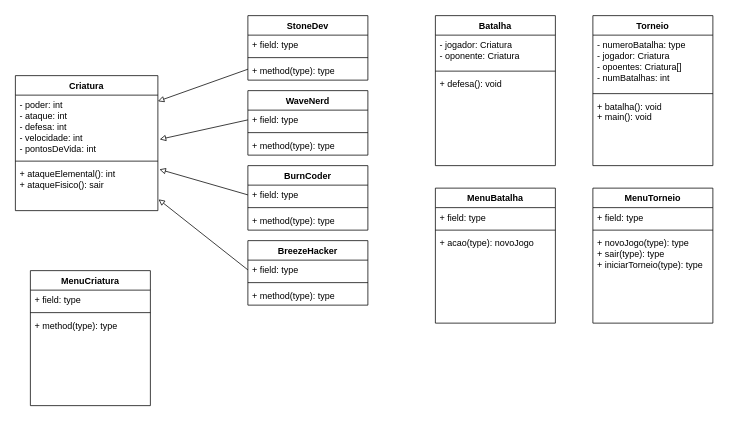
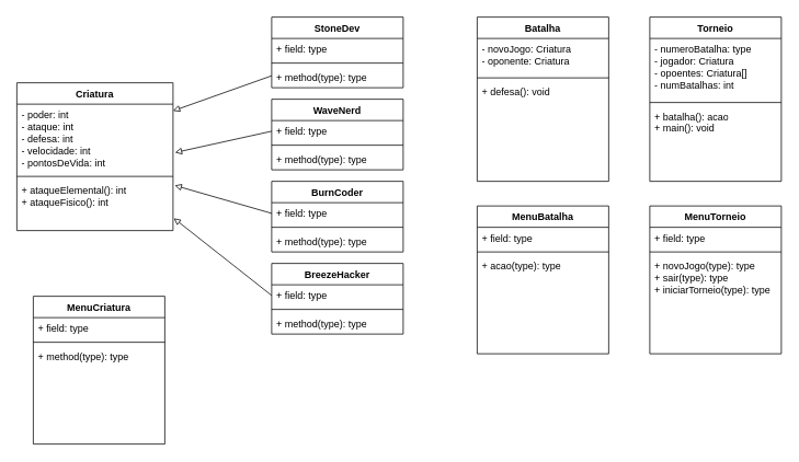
  <mxCell id="0" />
  <mxCell id="1" parent="0" />
  <mxCell id="2" value="Criatura" style="swimlane;fontStyle=1;align=center;verticalAlign=top;childLayout=stackLayout;horizontal=1;startSize=26;horizontalStack=0;resizeParent=1;resizeParentMax=0;resizeLast=0;collapsible=1;marginBottom=0;whiteSpace=wrap;html=1;" parent="1" vertex="1"><mxGeometry x="20" y="100" width="190" height="180" as="geometry" /></mxCell>
  <mxCell id="3" value="- poder: int&lt;br&gt;- ataque: int&lt;br&gt;- defesa: int&lt;br&gt;- velocidade: int&lt;br&gt;- pontosDeVida: int" style="text;strokeColor=none;fillColor=none;align=left;verticalAlign=top;spacingLeft=4;spacingRight=4;overflow=hidden;rotatable=0;points=[[0,0.5],[1,0.5]];portConstraint=eastwest;whiteSpace=wrap;html=1;" parent="2" vertex="1"><mxGeometry y="26" width="190" height="84" as="geometry" /></mxCell>
  <mxCell id="4" value="" style="line;strokeWidth=1;fillColor=none;align=left;verticalAlign=middle;spacingTop=-1;spacingLeft=3;spacingRight=3;rotatable=0;labelPosition=right;points=[];portConstraint=eastwest;strokeColor=inherit;" parent="2" vertex="1"><mxGeometry y="110" width="190" height="8" as="geometry" /></mxCell>
- <mxCell id="5" value="+&amp;nbsp;ataqueElemental(): int&lt;br&gt;+ ataqueFisico(): sair" style="text;strokeColor=none;fillColor=none;align=left;verticalAlign=top;spacingLeft=4;spacingRight=4;overflow=hidden;rotatable=0;points=[[0,0.5],[1,0.5]];portConstraint=eastwest;whiteSpace=wrap;html=1;" parent="2" vertex="1"><mxGeometry y="118" width="190" height="62" as="geometry" /></mxCell>
+ <mxCell id="5" value="+&amp;nbsp;ataqueElemental(): int&lt;br&gt;+ ataqueFisico(): int" style="text;strokeColor=none;fillColor=none;align=left;verticalAlign=top;spacingLeft=4;spacingRight=4;overflow=hidden;rotatable=0;points=[[0,0.5],[1,0.5]];portConstraint=eastwest;whiteSpace=wrap;html=1;" parent="2" vertex="1"><mxGeometry y="118" width="190" height="62" as="geometry" /></mxCell>
  <mxCell id="6" value="" style="rounded=0;orthogonalLoop=1;jettySize=auto;html=1;endArrow=block;endFill=0;" parent="1" source="7" target="3" edge="1"><mxGeometry relative="1" as="geometry" /></mxCell>
  <mxCell id="7" value="StoneDev" style="swimlane;fontStyle=1;align=center;verticalAlign=top;childLayout=stackLayout;horizontal=1;startSize=26;horizontalStack=0;resizeParent=1;resizeParentMax=0;resizeLast=0;collapsible=1;marginBottom=0;whiteSpace=wrap;html=1;" parent="1" vertex="1"><mxGeometry x="330" y="20" width="160" height="86" as="geometry" /></mxCell>
  <mxCell id="8" value="+ field: type" style="text;strokeColor=none;fillColor=none;align=left;verticalAlign=top;spacingLeft=4;spacingRight=4;overflow=hidden;rotatable=0;points=[[0,0.5],[1,0.5]];portConstraint=eastwest;whiteSpace=wrap;html=1;" parent="7" vertex="1"><mxGeometry y="26" width="160" height="26" as="geometry" /></mxCell>
  <mxCell id="9" value="" style="line;strokeWidth=1;fillColor=none;align=left;verticalAlign=middle;spacingTop=-1;spacingLeft=3;spacingRight=3;rotatable=0;labelPosition=right;points=[];portConstraint=eastwest;strokeColor=inherit;" parent="7" vertex="1"><mxGeometry y="52" width="160" height="8" as="geometry" /></mxCell>
  <mxCell id="10" value="+ method(type): type" style="text;strokeColor=none;fillColor=none;align=left;verticalAlign=top;spacingLeft=4;spacingRight=4;overflow=hidden;rotatable=0;points=[[0,0.5],[1,0.5]];portConstraint=eastwest;whiteSpace=wrap;html=1;" parent="7" vertex="1"><mxGeometry y="60" width="160" height="26" as="geometry" /></mxCell>
  <mxCell id="11" value="WaveNerd" style="swimlane;fontStyle=1;align=center;verticalAlign=top;childLayout=stackLayout;horizontal=1;startSize=26;horizontalStack=0;resizeParent=1;resizeParentMax=0;resizeLast=0;collapsible=1;marginBottom=0;whiteSpace=wrap;html=1;" parent="1" vertex="1"><mxGeometry x="330" y="120" width="160" height="86" as="geometry" /></mxCell>
  <mxCell id="12" value="+ field: type" style="text;strokeColor=none;fillColor=none;align=left;verticalAlign=top;spacingLeft=4;spacingRight=4;overflow=hidden;rotatable=0;points=[[0,0.5],[1,0.5]];portConstraint=eastwest;whiteSpace=wrap;html=1;" parent="11" vertex="1"><mxGeometry y="26" width="160" height="26" as="geometry" /></mxCell>
  <mxCell id="13" value="" style="line;strokeWidth=1;fillColor=none;align=left;verticalAlign=middle;spacingTop=-1;spacingLeft=3;spacingRight=3;rotatable=0;labelPosition=right;points=[];portConstraint=eastwest;strokeColor=inherit;" parent="11" vertex="1"><mxGeometry y="52" width="160" height="8" as="geometry" /></mxCell>
  <mxCell id="14" value="+ method(type): type" style="text;strokeColor=none;fillColor=none;align=left;verticalAlign=top;spacingLeft=4;spacingRight=4;overflow=hidden;rotatable=0;points=[[0,0.5],[1,0.5]];portConstraint=eastwest;whiteSpace=wrap;html=1;" parent="11" vertex="1"><mxGeometry y="60" width="160" height="26" as="geometry" /></mxCell>
  <mxCell id="15" value="BurnCoder" style="swimlane;fontStyle=1;align=center;verticalAlign=top;childLayout=stackLayout;horizontal=1;startSize=26;horizontalStack=0;resizeParent=1;resizeParentMax=0;resizeLast=0;collapsible=1;marginBottom=0;whiteSpace=wrap;html=1;" parent="1" vertex="1"><mxGeometry x="330" y="220" width="160" height="86" as="geometry" /></mxCell>
  <mxCell id="16" value="+ field: type" style="text;strokeColor=none;fillColor=none;align=left;verticalAlign=top;spacingLeft=4;spacingRight=4;overflow=hidden;rotatable=0;points=[[0,0.5],[1,0.5]];portConstraint=eastwest;whiteSpace=wrap;html=1;" parent="15" vertex="1"><mxGeometry y="26" width="160" height="26" as="geometry" /></mxCell>
  <mxCell id="17" value="" style="line;strokeWidth=1;fillColor=none;align=left;verticalAlign=middle;spacingTop=-1;spacingLeft=3;spacingRight=3;rotatable=0;labelPosition=right;points=[];portConstraint=eastwest;strokeColor=inherit;" parent="15" vertex="1"><mxGeometry y="52" width="160" height="8" as="geometry" /></mxCell>
  <mxCell id="18" value="+ method(type): type" style="text;strokeColor=none;fillColor=none;align=left;verticalAlign=top;spacingLeft=4;spacingRight=4;overflow=hidden;rotatable=0;points=[[0,0.5],[1,0.5]];portConstraint=eastwest;whiteSpace=wrap;html=1;" parent="15" vertex="1"><mxGeometry y="60" width="160" height="26" as="geometry" /></mxCell>
  <mxCell id="19" value="BreezeHacker" style="swimlane;fontStyle=1;align=center;verticalAlign=top;childLayout=stackLayout;horizontal=1;startSize=26;horizontalStack=0;resizeParent=1;resizeParentMax=0;resizeLast=0;collapsible=1;marginBottom=0;whiteSpace=wrap;html=1;" parent="1" vertex="1"><mxGeometry x="330" y="320" width="160" height="86" as="geometry" /></mxCell>
  <mxCell id="20" value="+ field: type" style="text;strokeColor=none;fillColor=none;align=left;verticalAlign=top;spacingLeft=4;spacingRight=4;overflow=hidden;rotatable=0;points=[[0,0.5],[1,0.5]];portConstraint=eastwest;whiteSpace=wrap;html=1;" parent="19" vertex="1"><mxGeometry y="26" width="160" height="26" as="geometry" /></mxCell>
  <mxCell id="21" value="" style="line;strokeWidth=1;fillColor=none;align=left;verticalAlign=middle;spacingTop=-1;spacingLeft=3;spacingRight=3;rotatable=0;labelPosition=right;points=[];portConstraint=eastwest;strokeColor=inherit;" parent="19" vertex="1"><mxGeometry y="52" width="160" height="8" as="geometry" /></mxCell>
  <mxCell id="22" value="+ method(type): type" style="text;strokeColor=none;fillColor=none;align=left;verticalAlign=top;spacingLeft=4;spacingRight=4;overflow=hidden;rotatable=0;points=[[0,0.5],[1,0.5]];portConstraint=eastwest;whiteSpace=wrap;html=1;" parent="19" vertex="1"><mxGeometry y="60" width="160" height="26" as="geometry" /></mxCell>
  <mxCell id="23" value="" style="rounded=0;orthogonalLoop=1;jettySize=auto;html=1;endArrow=block;endFill=0;entryX=1.013;entryY=0.702;entryDx=0;entryDy=0;entryPerimeter=0;exitX=0;exitY=0.5;exitDx=0;exitDy=0;" parent="1" source="12" target="3" edge="1"><mxGeometry relative="1" as="geometry" /></mxCell>
  <mxCell id="24" value="Torneio" style="swimlane;fontStyle=1;align=center;verticalAlign=top;childLayout=stackLayout;horizontal=1;startSize=26;horizontalStack=0;resizeParent=1;resizeParentMax=0;resizeLast=0;collapsible=1;marginBottom=0;whiteSpace=wrap;html=1;" parent="1" vertex="1"><mxGeometry x="790" y="20" width="160" height="200" as="geometry" /></mxCell>
  <mxCell id="25" value="- numeroBatalha: type&lt;br&gt;- jogador: Criatura&lt;br&gt;- opoentes: Criatura[]&lt;br&gt;- numBatalhas: int" style="text;strokeColor=none;fillColor=none;align=left;verticalAlign=top;spacingLeft=4;spacingRight=4;overflow=hidden;rotatable=0;points=[[0,0.5],[1,0.5]];portConstraint=eastwest;whiteSpace=wrap;html=1;" parent="24" vertex="1"><mxGeometry y="26" width="160" height="74" as="geometry" /></mxCell>
  <mxCell id="26" value="" style="line;strokeWidth=1;fillColor=none;align=left;verticalAlign=middle;spacingTop=-1;spacingLeft=3;spacingRight=3;rotatable=0;labelPosition=right;points=[];portConstraint=eastwest;strokeColor=inherit;" parent="24" vertex="1"><mxGeometry y="100" width="160" height="8" as="geometry" /></mxCell>
- <mxCell id="27" value="+ batalha(): void&lt;br&gt;+ main(): void" style="text;strokeColor=none;fillColor=none;align=left;verticalAlign=top;spacingLeft=4;spacingRight=4;overflow=hidden;rotatable=0;points=[[0,0.5],[1,0.5]];portConstraint=eastwest;whiteSpace=wrap;html=1;" parent="24" vertex="1"><mxGeometry y="108" width="160" height="92" as="geometry" /></mxCell>
+ <mxCell id="27" value="+ batalha(): acao&lt;br&gt;+ main(): void" style="text;strokeColor=none;fillColor=none;align=left;verticalAlign=top;spacingLeft=4;spacingRight=4;overflow=hidden;rotatable=0;points=[[0,0.5],[1,0.5]];portConstraint=eastwest;whiteSpace=wrap;html=1;" parent="24" vertex="1"><mxGeometry y="108" width="160" height="92" as="geometry" /></mxCell>
  <mxCell id="28" value="MenuTorneio" style="swimlane;fontStyle=1;align=center;verticalAlign=top;childLayout=stackLayout;horizontal=1;startSize=26;horizontalStack=0;resizeParent=1;resizeParentMax=0;resizeLast=0;collapsible=1;marginBottom=0;whiteSpace=wrap;html=1;" parent="1" vertex="1"><mxGeometry x="790" y="250" width="160" height="180" as="geometry" /></mxCell>
  <mxCell id="29" value="+ field: type" style="text;strokeColor=none;fillColor=none;align=left;verticalAlign=top;spacingLeft=4;spacingRight=4;overflow=hidden;rotatable=0;points=[[0,0.5],[1,0.5]];portConstraint=eastwest;whiteSpace=wrap;html=1;" parent="28" vertex="1"><mxGeometry y="26" width="160" height="26" as="geometry" /></mxCell>
  <mxCell id="30" value="" style="line;strokeWidth=1;fillColor=none;align=left;verticalAlign=middle;spacingTop=-1;spacingLeft=3;spacingRight=3;rotatable=0;labelPosition=right;points=[];portConstraint=eastwest;strokeColor=inherit;" parent="28" vertex="1"><mxGeometry y="52" width="160" height="8" as="geometry" /></mxCell>
  <mxCell id="31" value="+ novoJogo(type): type&lt;br&gt;+ sair(type): type&lt;br&gt;+ iniciarTorneio(type): type" style="text;strokeColor=none;fillColor=none;align=left;verticalAlign=top;spacingLeft=4;spacingRight=4;overflow=hidden;rotatable=0;points=[[0,0.5],[1,0.5]];portConstraint=eastwest;whiteSpace=wrap;html=1;" parent="28" vertex="1"><mxGeometry y="60" width="160" height="120" as="geometry" /></mxCell>
  <mxCell id="32" value="Batalha" style="swimlane;fontStyle=1;align=center;verticalAlign=top;childLayout=stackLayout;horizontal=1;startSize=26;horizontalStack=0;resizeParent=1;resizeParentMax=0;resizeLast=0;collapsible=1;marginBottom=0;whiteSpace=wrap;html=1;" parent="1" vertex="1"><mxGeometry x="580" y="20" width="160" height="200" as="geometry" /></mxCell>
- <mxCell id="33" value="- jogador: Criatura&lt;br&gt;- oponente: Criatura" style="text;strokeColor=none;fillColor=none;align=left;verticalAlign=top;spacingLeft=4;spacingRight=4;overflow=hidden;rotatable=0;points=[[0,0.5],[1,0.5]];portConstraint=eastwest;whiteSpace=wrap;html=1;" parent="32" vertex="1"><mxGeometry y="26" width="160" height="44" as="geometry" /></mxCell>
+ <mxCell id="33" value="- novoJogo: Criatura&lt;br&gt;- oponente: Criatura" style="text;strokeColor=none;fillColor=none;align=left;verticalAlign=top;spacingLeft=4;spacingRight=4;overflow=hidden;rotatable=0;points=[[0,0.5],[1,0.5]];portConstraint=eastwest;whiteSpace=wrap;html=1;" parent="32" vertex="1"><mxGeometry y="26" width="160" height="44" as="geometry" /></mxCell>
  <mxCell id="34" value="" style="line;strokeWidth=1;fillColor=none;align=left;verticalAlign=middle;spacingTop=-1;spacingLeft=3;spacingRight=3;rotatable=0;labelPosition=right;points=[];portConstraint=eastwest;strokeColor=inherit;" parent="32" vertex="1"><mxGeometry y="70" width="160" height="8" as="geometry" /></mxCell>
  <mxCell id="35" value="+ defesa(): void" style="text;strokeColor=none;fillColor=none;align=left;verticalAlign=top;spacingLeft=4;spacingRight=4;overflow=hidden;rotatable=0;points=[[0,0.5],[1,0.5]];portConstraint=eastwest;whiteSpace=wrap;html=1;" parent="32" vertex="1"><mxGeometry y="78" width="160" height="122" as="geometry" /></mxCell>
  <mxCell id="36" value="MenuBatalha" style="swimlane;fontStyle=1;align=center;verticalAlign=top;childLayout=stackLayout;horizontal=1;startSize=26;horizontalStack=0;resizeParent=1;resizeParentMax=0;resizeLast=0;collapsible=1;marginBottom=0;whiteSpace=wrap;html=1;" parent="1" vertex="1"><mxGeometry x="580" y="250" width="160" height="180" as="geometry" /></mxCell>
  <mxCell id="37" value="+ field: type" style="text;strokeColor=none;fillColor=none;align=left;verticalAlign=top;spacingLeft=4;spacingRight=4;overflow=hidden;rotatable=0;points=[[0,0.5],[1,0.5]];portConstraint=eastwest;whiteSpace=wrap;html=1;" parent="36" vertex="1"><mxGeometry y="26" width="160" height="26" as="geometry" /></mxCell>
  <mxCell id="38" value="" style="line;strokeWidth=1;fillColor=none;align=left;verticalAlign=middle;spacingTop=-1;spacingLeft=3;spacingRight=3;rotatable=0;labelPosition=right;points=[];portConstraint=eastwest;strokeColor=inherit;" parent="36" vertex="1"><mxGeometry y="52" width="160" height="8" as="geometry" /></mxCell>
- <mxCell id="39" value="+ acao(type): novoJogo" style="text;strokeColor=none;fillColor=none;align=left;verticalAlign=top;spacingLeft=4;spacingRight=4;overflow=hidden;rotatable=0;points=[[0,0.5],[1,0.5]];portConstraint=eastwest;whiteSpace=wrap;html=1;" parent="36" vertex="1"><mxGeometry y="60" width="160" height="120" as="geometry" /></mxCell>
+ <mxCell id="39" value="+ acao(type): type" style="text;strokeColor=none;fillColor=none;align=left;verticalAlign=top;spacingLeft=4;spacingRight=4;overflow=hidden;rotatable=0;points=[[0,0.5],[1,0.5]];portConstraint=eastwest;whiteSpace=wrap;html=1;" parent="36" vertex="1"><mxGeometry y="60" width="160" height="120" as="geometry" /></mxCell>
  <mxCell id="40" value="MenuCriatura" style="swimlane;fontStyle=1;align=center;verticalAlign=top;childLayout=stackLayout;horizontal=1;startSize=26;horizontalStack=0;resizeParent=1;resizeParentMax=0;resizeLast=0;collapsible=1;marginBottom=0;whiteSpace=wrap;html=1;" parent="1" vertex="1"><mxGeometry x="40" y="360" width="160" height="180" as="geometry" /></mxCell>
  <mxCell id="41" value="+ field: type" style="text;strokeColor=none;fillColor=none;align=left;verticalAlign=top;spacingLeft=4;spacingRight=4;overflow=hidden;rotatable=0;points=[[0,0.5],[1,0.5]];portConstraint=eastwest;whiteSpace=wrap;html=1;" parent="40" vertex="1"><mxGeometry y="26" width="160" height="26" as="geometry" /></mxCell>
  <mxCell id="42" value="" style="line;strokeWidth=1;fillColor=none;align=left;verticalAlign=middle;spacingTop=-1;spacingLeft=3;spacingRight=3;rotatable=0;labelPosition=right;points=[];portConstraint=eastwest;strokeColor=inherit;" parent="40" vertex="1"><mxGeometry y="52" width="160" height="8" as="geometry" /></mxCell>
  <mxCell id="43" value="+ method(type): type" style="text;strokeColor=none;fillColor=none;align=left;verticalAlign=top;spacingLeft=4;spacingRight=4;overflow=hidden;rotatable=0;points=[[0,0.5],[1,0.5]];portConstraint=eastwest;whiteSpace=wrap;html=1;" parent="40" vertex="1"><mxGeometry y="60" width="160" height="120" as="geometry" /></mxCell>
  <mxCell id="44" style="edgeStyle=none;rounded=0;orthogonalLoop=1;jettySize=auto;html=1;exitX=0;exitY=0.5;exitDx=0;exitDy=0;entryX=1.011;entryY=0.113;entryDx=0;entryDy=0;entryPerimeter=0;endArrow=block;endFill=0;" edge="1" parent="1" source="16" target="5"><mxGeometry relative="1" as="geometry" /></mxCell>
  <mxCell id="45" style="edgeStyle=none;rounded=0;orthogonalLoop=1;jettySize=auto;html=1;exitX=0;exitY=0.5;exitDx=0;exitDy=0;entryX=1.005;entryY=0.758;entryDx=0;entryDy=0;entryPerimeter=0;endArrow=block;endFill=0;" edge="1" parent="1" source="20" target="5"><mxGeometry relative="1" as="geometry" /></mxCell>
